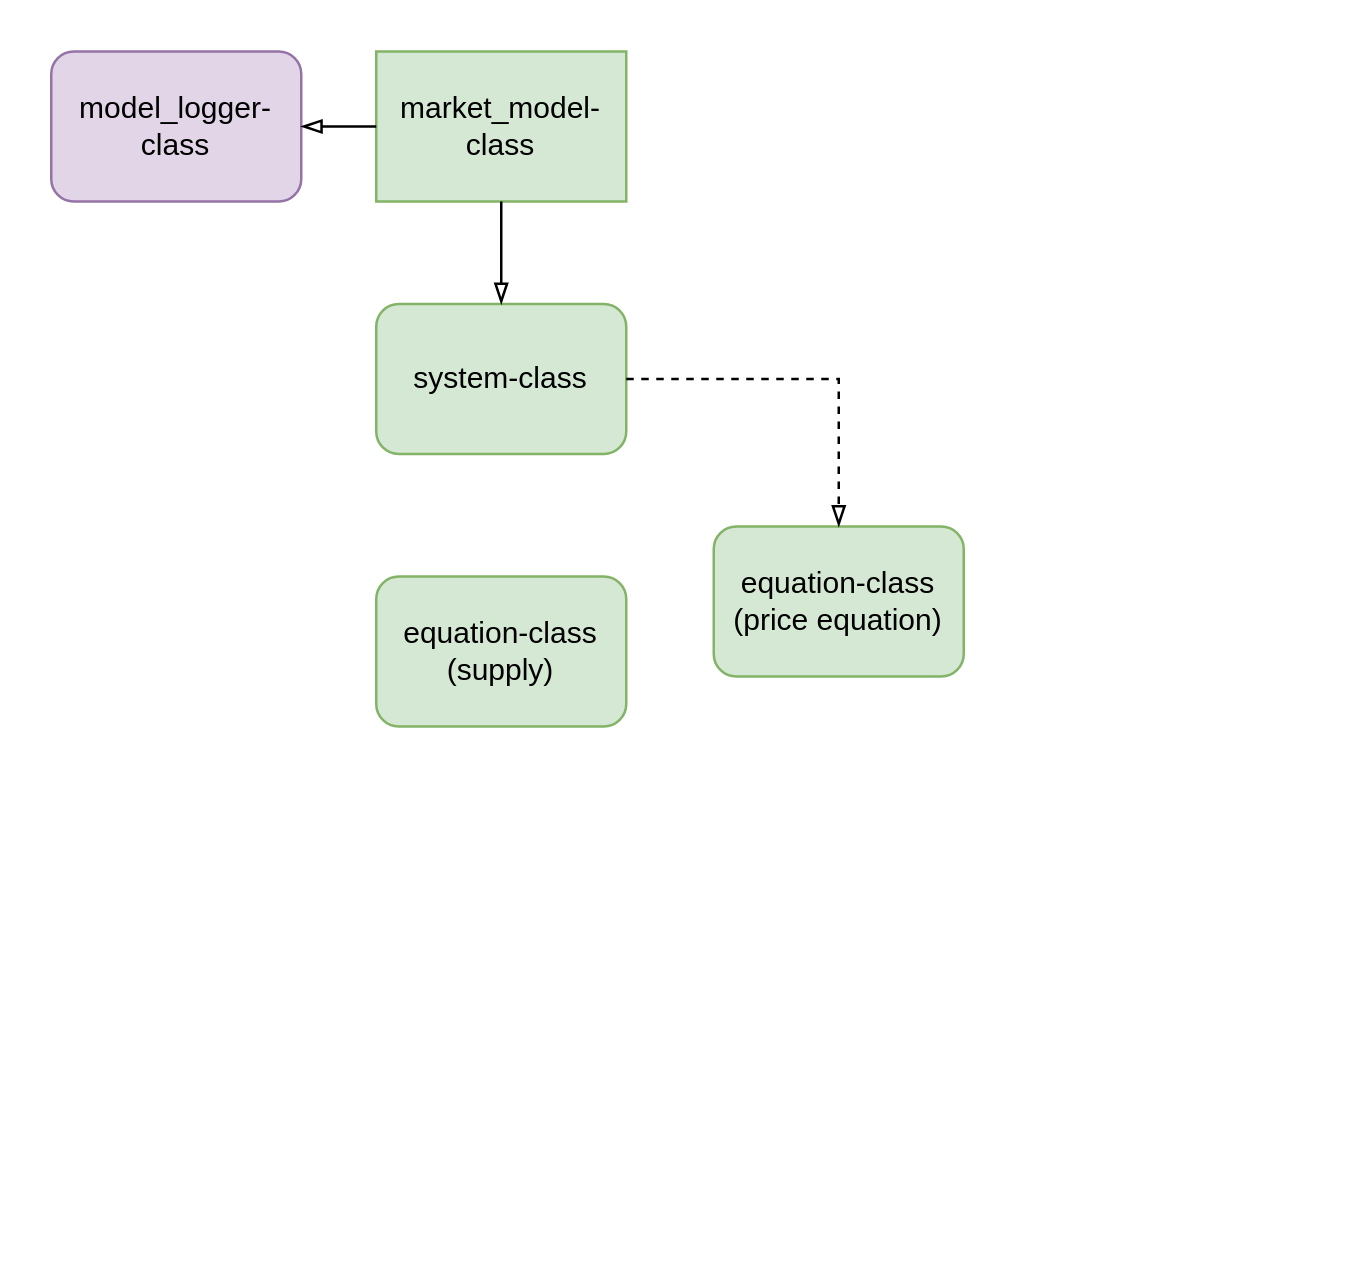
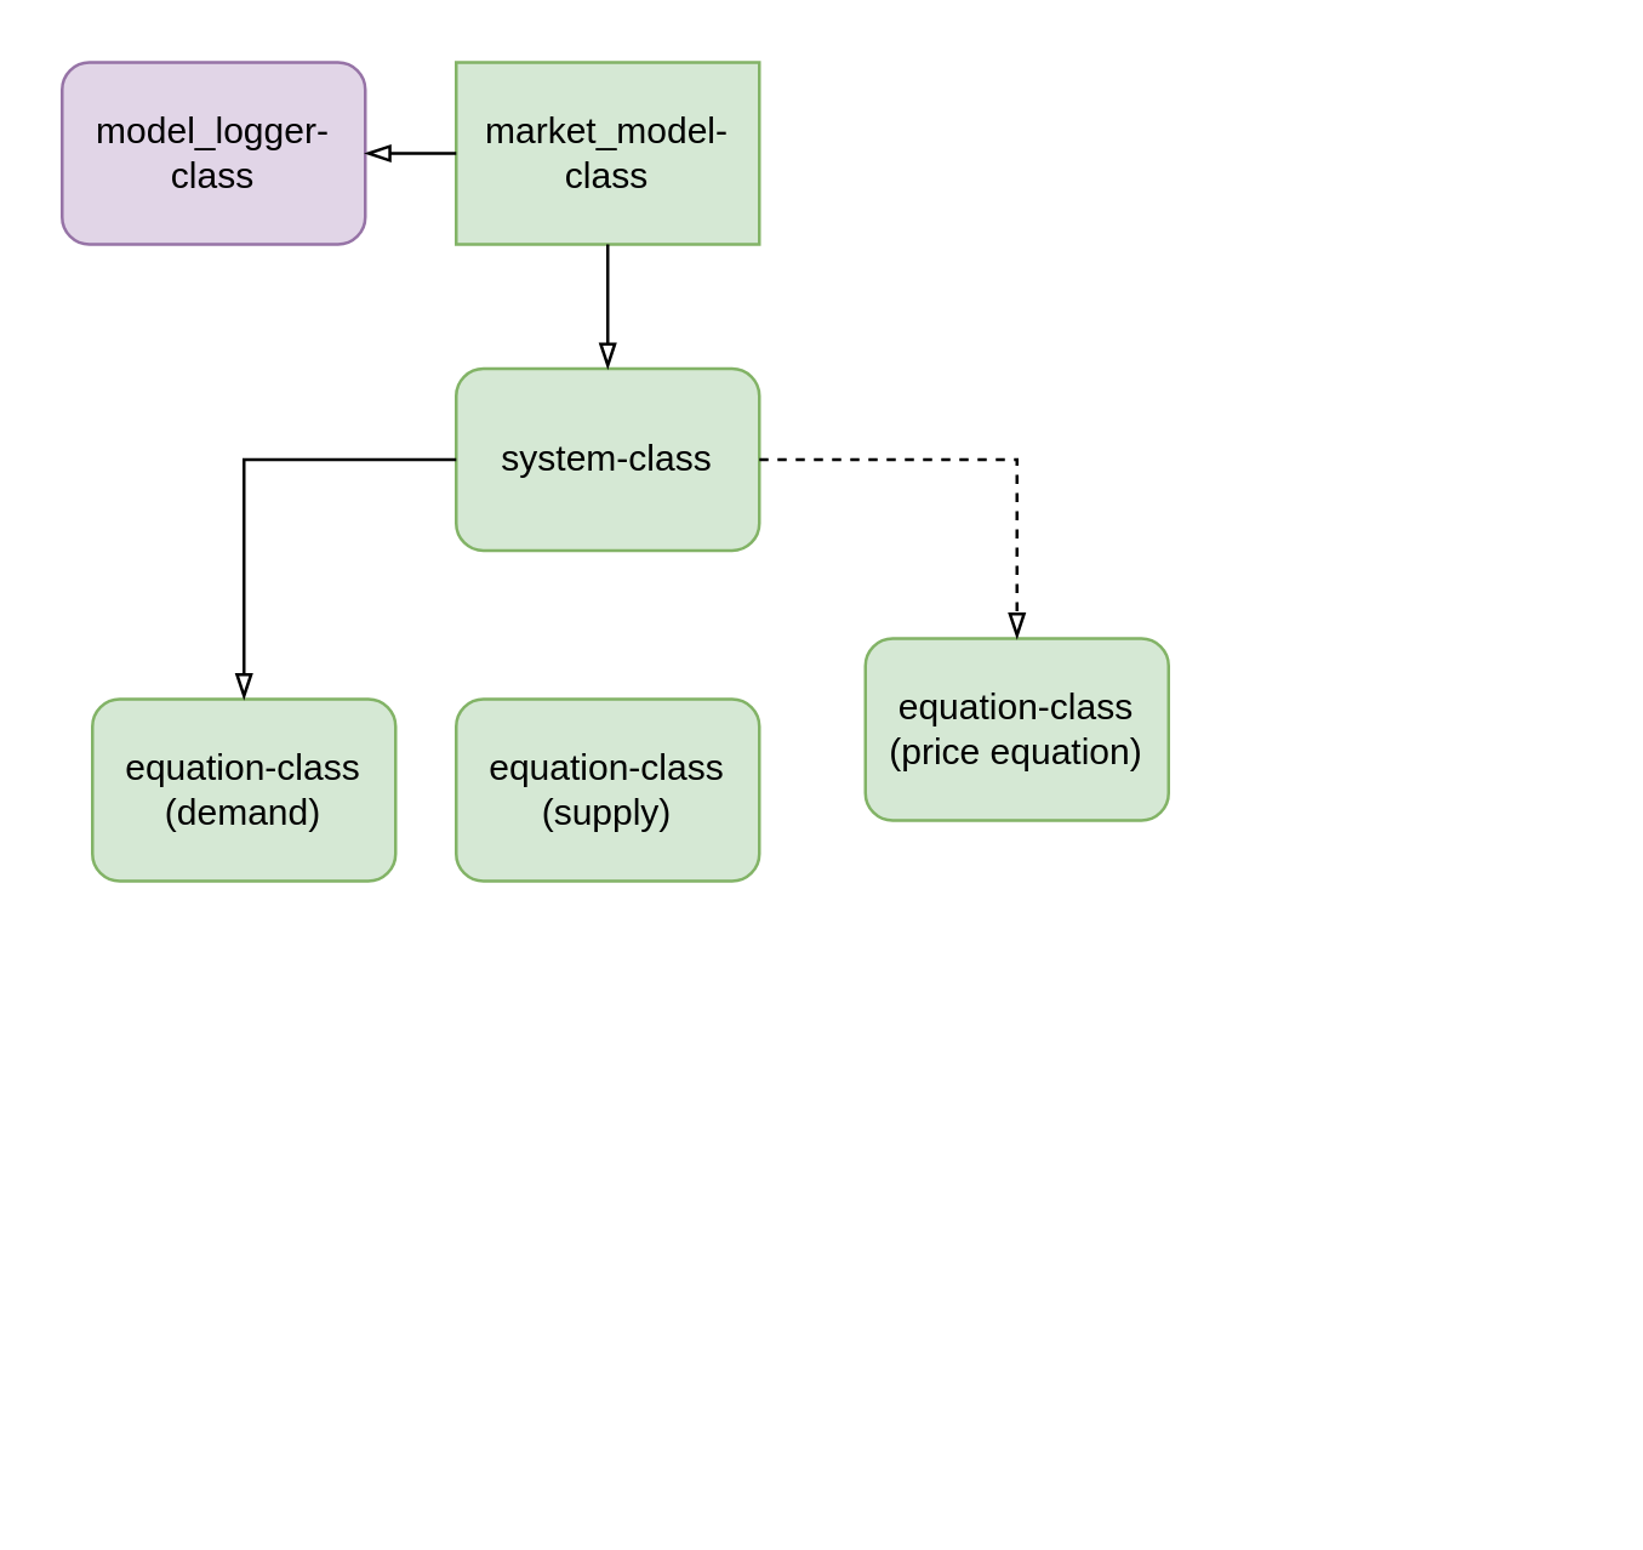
  <mxCell id="0" />
  <mxCell id="1" parent="0" />
  <mxCell id="2" value="model_logger-class" style="rounded=1;whiteSpace=wrap;html=1;fillColor=#e1d5e7;strokeColor=#9673a6;" parent="1" vertex="1"><mxGeometry x="20" y="20" width="100" height="60" as="geometry" /></mxCell>
  <mxCell id="3" value="system-class" style="rounded=1;whiteSpace=wrap;html=1;fillColor=#d5e8d4;strokeColor=#82b366;" parent="1" vertex="1"><mxGeometry x="150" y="121" width="100" height="60" as="geometry" /></mxCell>
  <mxCell id="4" value="market_model-class" style="whiteSpace=wrap;html=1;fillColor=#d5e8d4;strokeColor=#82b366;rounded=0;" parent="1" vertex="1"><mxGeometry x="150" y="20" width="100" height="60" as="geometry" /></mxCell>
+ <mxCell id="5" value="equation-class (demand)" style="rounded=1;whiteSpace=wrap;html=1;fillColor=#d5e8d4;strokeColor=#82b366;" parent="1" vertex="1"><mxGeometry x="30" y="230" width="100" height="60" as="geometry" /></mxCell>
  <mxCell id="6" value="equation-class (supply)" style="rounded=1;html=1;align=center;whiteSpace=wrap;fillColor=#d5e8d4;strokeColor=#82b366;" parent="1" vertex="1"><mxGeometry x="150" y="230" width="100" height="60" as="geometry" /></mxCell>
  <mxCell id="7" value="equation-class (price equation)" style="rounded=1;whiteSpace=wrap;html=1;fillColor=#d5e8d4;strokeColor=#82b366;" parent="1" vertex="1"><mxGeometry x="285" y="210" width="100" height="60" as="geometry" /></mxCell>
  <mxCell id="8" style="edgeStyle=orthogonalEdgeStyle;rounded=0;orthogonalLoop=1;jettySize=auto;html=1;dashed=1;" parent="1" edge="1"><mxGeometry relative="1" as="geometry"><mxPoint x="520" y="489" as="targetPoint" /></mxGeometry></mxCell>
+ <mxCell id="9" value="" style="edgeStyle=orthogonalEdgeStyle;rounded=0;orthogonalLoop=1;jettySize=auto;html=1;startArrow=none;startFill=0;startSize=4;sourcePerimeterSpacing=-6;endArrow=blockThin;endFill=0;exitX=0;exitY=0.5;exitDx=0;exitDy=0;" parent="1" source="3" target="5" edge="1"><mxGeometry relative="1" as="geometry"><mxPoint x="140" y="151" as="sourcePoint" /></mxGeometry></mxCell>
  <mxCell id="10" value="" style="edgeStyle=orthogonalEdgeStyle;rounded=0;orthogonalLoop=1;jettySize=auto;html=1;dashed=1;startArrow=none;startFill=0;startSize=4;sourcePerimeterSpacing=-6;endArrow=blockThin;endFill=0;exitX=1;exitY=0.5;exitDx=0;exitDy=0;" parent="1" source="3" target="7" edge="1"><mxGeometry relative="1" as="geometry"><mxPoint x="260" y="151" as="sourcePoint" /></mxGeometry></mxCell>
  <mxCell id="11" value="" style="edgeStyle=orthogonalEdgeStyle;rounded=0;orthogonalLoop=1;jettySize=auto;html=1;startArrow=none;startFill=0;startSize=4;sourcePerimeterSpacing=-6;endArrow=blockThin;endFill=0;exitX=0.5;exitY=1;exitDx=0;exitDy=0;" parent="1" source="4" target="3" edge="1"><mxGeometry relative="1" as="geometry"><mxPoint x="200" y="90" as="sourcePoint" /></mxGeometry></mxCell>
  <mxCell id="12" value="" style="edgeStyle=orthogonalEdgeStyle;rounded=0;orthogonalLoop=1;jettySize=auto;html=1;startArrow=none;startFill=0;startSize=4;sourcePerimeterSpacing=-6;endArrow=blockThin;endFill=0;exitX=0;exitY=0.5;exitDx=0;exitDy=0;" parent="1" source="4" target="2" edge="1"><mxGeometry relative="1" as="geometry"><mxPoint x="140" y="50" as="sourcePoint" /></mxGeometry></mxCell>
